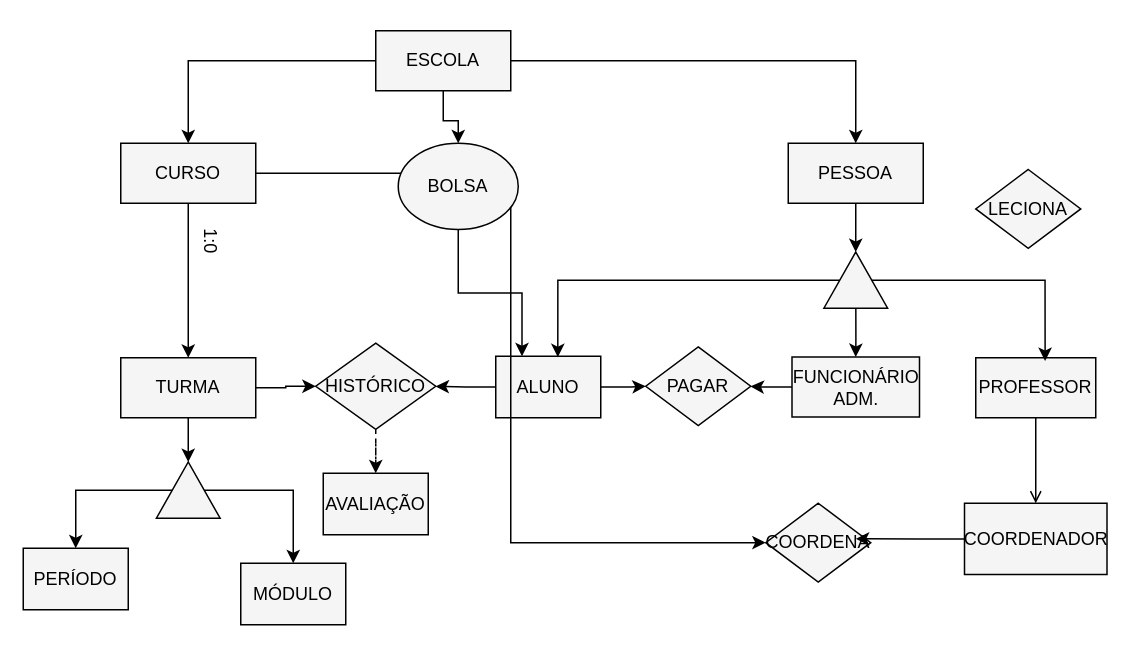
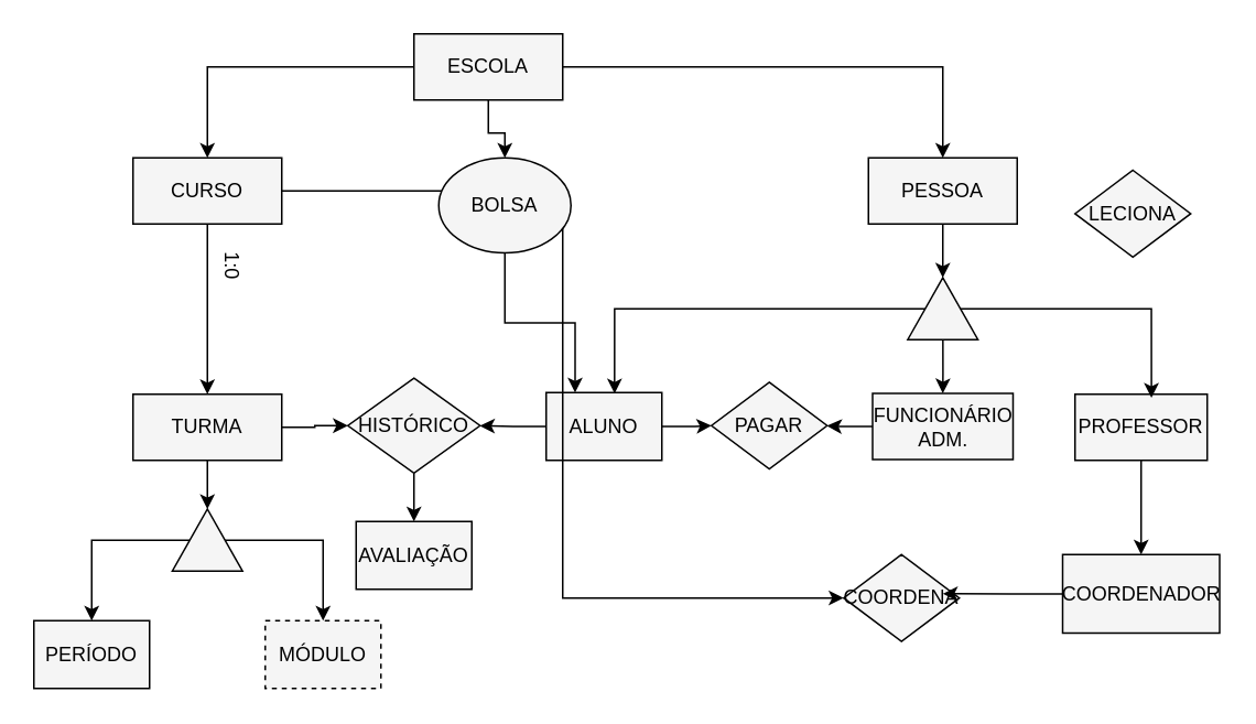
  <mxCell id="0" />
  <mxCell id="1" parent="0" />
  <mxCell id="2" style="edgeStyle=orthogonalEdgeStyle;rounded=0;orthogonalLoop=1;jettySize=auto;html=1;fontFamily=Helvetica;fontSize=12;fontColor=default;" edge="1" parent="1" source="5" target="9"><mxGeometry relative="1" as="geometry" /></mxCell>
  <mxCell id="3" style="edgeStyle=orthogonalEdgeStyle;rounded=0;orthogonalLoop=1;jettySize=auto;html=1;entryX=0.5;entryY=0;entryDx=0;entryDy=0;fontFamily=Helvetica;fontSize=12;fontColor=default;" edge="1" parent="1" source="5" target="25"><mxGeometry relative="1" as="geometry" /></mxCell>
  <mxCell id="4" style="edgeStyle=orthogonalEdgeStyle;rounded=0;orthogonalLoop=1;jettySize=auto;html=1;entryX=0.5;entryY=0;entryDx=0;entryDy=0;fontFamily=Helvetica;fontSize=12;fontColor=default;" edge="1" parent="1" source="5" target="35"><mxGeometry relative="1" as="geometry" /></mxCell>
  <mxCell id="5" value="&lt;font style=&quot;color: light-dark(rgb(0, 0, 0), rgb(0, 0, 0));&quot;&gt;ESCOLA&lt;/font&gt;" style="rounded=0;whiteSpace=wrap;html=1;fillColor=light-dark(#F5F5F5,#FFFFFF);strokeColor=light-dark(#000000,#000000);" vertex="1" parent="1"><mxGeometry x="250" y="20" width="90" height="40" as="geometry" /></mxCell>
  <mxCell id="6" style="edgeStyle=orthogonalEdgeStyle;rounded=0;orthogonalLoop=1;jettySize=auto;html=1;entryX=1;entryY=0.5;entryDx=0;entryDy=0;fontFamily=Helvetica;fontSize=12;fontColor=default;" edge="1" parent="1" source="9" target="8"><mxGeometry relative="1" as="geometry" /></mxCell>
  <mxCell id="7" style="edgeStyle=orthogonalEdgeStyle;rounded=0;orthogonalLoop=1;jettySize=auto;html=1;entryX=0.5;entryY=0;entryDx=0;entryDy=0;fontFamily=Helvetica;fontSize=12;fontColor=default;" edge="1" parent="1" source="8" target="16"><mxGeometry relative="1" as="geometry" /></mxCell>
  <mxCell id="8" value="" style="triangle;whiteSpace=wrap;html=1;rounded=0;strokeColor=default;align=center;verticalAlign=middle;fontFamily=Helvetica;fontSize=12;fontColor=default;fillColor=light-dark(#F5F5F5,#FFFFFF);rotation=-90;" vertex="1" parent="1"><mxGeometry x="551.25" y="165" width="37.5" height="42.5" as="geometry" /></mxCell>
  <mxCell id="9" value="&lt;font style=&quot;color: light-dark(rgb(0, 0, 0), rgb(0, 0, 0));&quot;&gt;PESSOA&lt;/font&gt;" style="rounded=0;whiteSpace=wrap;html=1;strokeColor=default;align=center;verticalAlign=middle;fontFamily=Helvetica;fontSize=12;fontColor=default;fillColor=light-dark(#F5F5F5,#FFFFFF);" vertex="1" parent="1"><mxGeometry x="525" y="95" width="90" height="40" as="geometry" /></mxCell>
  <mxCell id="10" value="" style="edgeStyle=orthogonalEdgeStyle;rounded=0;orthogonalLoop=1;jettySize=auto;html=1;fontFamily=Helvetica;fontSize=12;fontColor=default;" edge="1" parent="1" source="12" target="27"><mxGeometry relative="1" as="geometry" /></mxCell>
  <mxCell id="11" style="edgeStyle=orthogonalEdgeStyle;rounded=0;orthogonalLoop=1;jettySize=auto;html=1;entryX=0;entryY=0.5;entryDx=0;entryDy=0;fontFamily=Helvetica;fontSize=12;fontColor=default;" edge="1" parent="1" source="12" target="33"><mxGeometry relative="1" as="geometry" /></mxCell>
  <mxCell id="12" value="&lt;font style=&quot;color: light-dark(rgb(0, 0, 0), rgb(0, 0, 0));&quot;&gt;ALUNO&lt;/font&gt;" style="rounded=0;whiteSpace=wrap;html=1;strokeColor=default;align=center;verticalAlign=middle;fontFamily=Helvetica;fontSize=12;fontColor=default;fillColor=light-dark(#F5F5F5,#FFFFFF);" vertex="1" parent="1"><mxGeometry x="330" y="237" width="70" height="41" as="geometry" /></mxCell>
- <mxCell id="13" value="" style="edgeStyle=orthogonalEdgeStyle;rounded=0;orthogonalLoop=1;jettySize=auto;html=1;fontFamily=Helvetica;fontSize=12;fontColor=default;endArrow=open;" edge="1" parent="1" source="14" target="36"><mxGeometry relative="1" as="geometry" /></mxCell>
+ <mxCell id="13" value="" style="edgeStyle=orthogonalEdgeStyle;rounded=0;orthogonalLoop=1;jettySize=auto;html=1;fontFamily=Helvetica;fontSize=12;fontColor=default;" edge="1" parent="1" source="14" target="36"><mxGeometry relative="1" as="geometry" /></mxCell>
  <mxCell id="14" value="&lt;font style=&quot;color: light-dark(rgb(0, 0, 0), rgb(0, 0, 0));&quot;&gt;PROFESSOR&lt;/font&gt;" style="rounded=0;whiteSpace=wrap;html=1;strokeColor=default;align=center;verticalAlign=middle;fontFamily=Helvetica;fontSize=12;fontColor=default;fillColor=light-dark(#F5F5F5,#FFFFFF);" vertex="1" parent="1"><mxGeometry x="650" y="238" width="80" height="40" as="geometry" /></mxCell>
  <mxCell id="15" style="edgeStyle=orthogonalEdgeStyle;rounded=0;orthogonalLoop=1;jettySize=auto;html=1;fontFamily=Helvetica;fontSize=12;fontColor=default;" edge="1" parent="1" source="16" target="33"><mxGeometry relative="1" as="geometry" /></mxCell>
  <mxCell id="16" value="&lt;font style=&quot;color: light-dark(rgb(0, 0, 0), rgb(0, 0, 0));&quot;&gt;FUNCIONÁRIO&lt;/font&gt;&lt;div&gt;&lt;font style=&quot;color: light-dark(rgb(0, 0, 0), rgb(0, 0, 0));&quot;&gt;ADM.&lt;/font&gt;&lt;/div&gt;" style="rounded=0;whiteSpace=wrap;html=1;strokeColor=default;align=center;verticalAlign=middle;fontFamily=Helvetica;fontSize=12;fontColor=default;fillColor=light-dark(#F5F5F5,#FFFFFF);" vertex="1" parent="1"><mxGeometry x="527.5" y="237.5" width="85" height="40" as="geometry" /></mxCell>
  <mxCell id="17" style="edgeStyle=orthogonalEdgeStyle;rounded=0;orthogonalLoop=1;jettySize=auto;html=1;entryX=0.591;entryY=0.015;entryDx=0;entryDy=0;entryPerimeter=0;fontFamily=Helvetica;fontSize=12;fontColor=default;" edge="1" parent="1" source="8" target="12"><mxGeometry relative="1" as="geometry" /></mxCell>
  <mxCell id="18" style="edgeStyle=orthogonalEdgeStyle;rounded=0;orthogonalLoop=1;jettySize=auto;html=1;entryX=0.578;entryY=0.055;entryDx=0;entryDy=0;entryPerimeter=0;fontFamily=Helvetica;fontSize=12;fontColor=default;" edge="1" parent="1" source="8" target="14"><mxGeometry relative="1" as="geometry" /></mxCell>
  <mxCell id="19" style="edgeStyle=orthogonalEdgeStyle;rounded=0;orthogonalLoop=1;jettySize=auto;html=1;entryX=0;entryY=0.5;entryDx=0;entryDy=0;fontFamily=Helvetica;fontSize=12;fontColor=default;" edge="1" parent="1" source="21" target="27"><mxGeometry relative="1" as="geometry" /></mxCell>
  <mxCell id="20" style="edgeStyle=orthogonalEdgeStyle;rounded=0;orthogonalLoop=1;jettySize=auto;html=1;entryX=1;entryY=0.5;entryDx=0;entryDy=0;fontFamily=Helvetica;fontSize=12;fontColor=default;" edge="1" parent="1" source="21" target="32"><mxGeometry relative="1" as="geometry" /></mxCell>
  <mxCell id="21" value="&lt;font style=&quot;color: light-dark(rgb(0, 0, 0), rgb(0, 0, 0));&quot;&gt;TURMA&lt;/font&gt;" style="rounded=0;whiteSpace=wrap;html=1;strokeColor=default;align=center;verticalAlign=middle;fontFamily=Helvetica;fontSize=12;fontColor=default;fillColor=light-dark(#F5F5F5,#FFFFFF);" vertex="1" parent="1"><mxGeometry x="80" y="238" width="90" height="40" as="geometry" /></mxCell>
  <mxCell id="22" style="edgeStyle=orthogonalEdgeStyle;rounded=0;orthogonalLoop=1;jettySize=auto;html=1;exitX=0.5;exitY=1;exitDx=0;exitDy=0;fontFamily=Helvetica;fontSize=12;fontColor=default;" edge="1" parent="1" source="16" target="16"><mxGeometry relative="1" as="geometry" /></mxCell>
  <mxCell id="23" style="edgeStyle=orthogonalEdgeStyle;rounded=0;orthogonalLoop=1;jettySize=auto;html=1;entryX=0.5;entryY=0;entryDx=0;entryDy=0;fontFamily=Helvetica;fontSize=12;fontColor=default;" edge="1" parent="1" source="25" target="21"><mxGeometry relative="1" as="geometry" /></mxCell>
  <mxCell id="24" style="edgeStyle=orthogonalEdgeStyle;rounded=0;orthogonalLoop=1;jettySize=auto;html=1;entryX=0;entryY=0.5;entryDx=0;entryDy=0;fontFamily=Helvetica;fontSize=12;fontColor=default;" edge="1" parent="1" source="25" target="40"><mxGeometry relative="1" as="geometry" /></mxCell>
  <mxCell id="25" value="&lt;font style=&quot;color: light-dark(rgb(0, 0, 0), rgb(0, 0, 0));&quot;&gt;CURSO&lt;/font&gt;" style="rounded=0;whiteSpace=wrap;html=1;strokeColor=default;align=center;verticalAlign=middle;fontFamily=Helvetica;fontSize=12;fontColor=default;fillColor=light-dark(#F5F5F5,#FFFFFF);" vertex="1" parent="1"><mxGeometry x="80" y="95" width="90" height="40" as="geometry" /></mxCell>
- <mxCell id="26" style="edgeStyle=orthogonalEdgeStyle;rounded=0;orthogonalLoop=1;jettySize=auto;html=1;entryX=0.5;entryY=0;entryDx=0;entryDy=0;fontFamily=Helvetica;fontSize=12;fontColor=default;dashed=1;" edge="1" parent="1" source="27" target="38"><mxGeometry relative="1" as="geometry" /></mxCell>
+ <mxCell id="26" style="edgeStyle=orthogonalEdgeStyle;rounded=0;orthogonalLoop=1;jettySize=auto;html=1;entryX=0.5;entryY=0;entryDx=0;entryDy=0;fontFamily=Helvetica;fontSize=12;fontColor=default;" edge="1" parent="1" source="27" target="38"><mxGeometry relative="1" as="geometry" /></mxCell>
  <mxCell id="27" value="&lt;font style=&quot;color: light-dark(rgb(0, 0, 0), rgb(0, 0, 0));&quot;&gt;HISTÓRICO&lt;/font&gt;" style="rhombus;whiteSpace=wrap;html=1;fillColor=light-dark(#F5F5F5,#FFFFFF);rounded=0;" vertex="1" parent="1"><mxGeometry x="210" y="228.25" width="80" height="57.5" as="geometry" /></mxCell>
- <mxCell id="28" value="&lt;font style=&quot;color: light-dark(rgb(0, 0, 0), rgb(0, 0, 0));&quot;&gt;MÓDULO&lt;/font&gt;" style="rounded=0;whiteSpace=wrap;html=1;strokeColor=default;align=center;verticalAlign=middle;fontFamily=Helvetica;fontSize=12;fontColor=default;fillColor=light-dark(#F5F5F5,#FFFFFF);" vertex="1" parent="1"><mxGeometry x="160" y="375" width="70" height="41" as="geometry" /></mxCell>
- <mxCell id="29" value="&lt;font style=&quot;color: light-dark(rgb(0, 0, 0), rgb(0, 0, 0));&quot;&gt;PERÍODO&lt;/font&gt;" style="rounded=0;whiteSpace=wrap;html=1;strokeColor=default;align=center;verticalAlign=middle;fontFamily=Helvetica;fontSize=12;fontColor=default;fillColor=light-dark(#F5F5F5,#FFFFFF);" vertex="1" parent="1"><mxGeometry x="15" y="365" width="70" height="41" as="geometry" /></mxCell>
+ <mxCell id="28" value="&lt;font style=&quot;color: light-dark(rgb(0, 0, 0), rgb(0, 0, 0));&quot;&gt;MÓDULO&lt;/font&gt;" style="rounded=0;whiteSpace=wrap;html=1;strokeColor=default;align=center;verticalAlign=middle;fontFamily=Helvetica;fontSize=12;fontColor=default;fillColor=light-dark(#F5F5F5,#FFFFFF);dashed=1;" vertex="1" parent="1"><mxGeometry x="160" y="375" width="70" height="41" as="geometry" /></mxCell>
+ <mxCell id="29" value="&lt;font style=&quot;color: light-dark(rgb(0, 0, 0), rgb(0, 0, 0));&quot;&gt;PERÍODO&lt;/font&gt;" style="rounded=0;whiteSpace=wrap;html=1;strokeColor=default;align=center;verticalAlign=middle;fontFamily=Helvetica;fontSize=12;fontColor=default;fillColor=light-dark(#F5F5F5,#FFFFFF);" vertex="1" parent="1"><mxGeometry x="20" y="375" width="70" height="41" as="geometry" /></mxCell>
  <mxCell id="30" style="edgeStyle=orthogonalEdgeStyle;rounded=0;orthogonalLoop=1;jettySize=auto;html=1;entryX=0.5;entryY=0;entryDx=0;entryDy=0;fontFamily=Helvetica;fontSize=12;fontColor=default;" edge="1" parent="1" source="32" target="28"><mxGeometry relative="1" as="geometry" /></mxCell>
  <mxCell id="31" style="edgeStyle=orthogonalEdgeStyle;rounded=0;orthogonalLoop=1;jettySize=auto;html=1;entryX=0.5;entryY=0;entryDx=0;entryDy=0;fontFamily=Helvetica;fontSize=12;fontColor=default;" edge="1" parent="1" source="32" target="29"><mxGeometry relative="1" as="geometry" /></mxCell>
  <mxCell id="32" value="" style="triangle;whiteSpace=wrap;html=1;rounded=0;strokeColor=default;align=center;verticalAlign=middle;fontFamily=Helvetica;fontSize=12;fontColor=default;fillColor=light-dark(#F5F5F5,#FFFFFF);rotation=-90;" vertex="1" parent="1"><mxGeometry x="106.25" y="305" width="37.5" height="42.5" as="geometry" /></mxCell>
  <mxCell id="33" value="&lt;font style=&quot;color: light-dark(rgb(0, 0, 0), rgb(0, 0, 0));&quot;&gt;PAGAR&lt;/font&gt;" style="rhombus;whiteSpace=wrap;html=1;fillColor=light-dark(#F5F5F5,#FFFFFF);rounded=0;" vertex="1" parent="1"><mxGeometry x="430" y="230.75" width="70" height="52.5" as="geometry" /></mxCell>
  <mxCell id="34" style="edgeStyle=orthogonalEdgeStyle;rounded=0;orthogonalLoop=1;jettySize=auto;html=1;entryX=0.25;entryY=0;entryDx=0;entryDy=0;fontFamily=Helvetica;fontSize=12;fontColor=default;" edge="1" parent="1" source="35" target="12"><mxGeometry relative="1" as="geometry" /></mxCell>
  <mxCell id="35" value="&lt;font style=&quot;color: light-dark(rgb(0, 0, 0), rgb(0, 0, 0));&quot;&gt;BOLSA&lt;/font&gt;" style="ellipse;whiteSpace=wrap;html=1;fillColor=light-dark(#F5F5F5,#FFFFFF);" vertex="1" parent="1"><mxGeometry x="265" y="95" width="80" height="57.5" as="geometry" /></mxCell>
  <mxCell id="36" value="&lt;font style=&quot;color: light-dark(rgb(0, 0, 0), rgb(0, 0, 0));&quot;&gt;COORDENADOR&lt;/font&gt;" style="whiteSpace=wrap;html=1;fillColor=light-dark(#F5F5F5,#FFFFFF);rounded=0;" vertex="1" parent="1"><mxGeometry x="642.5" y="335" width="95" height="47.5" as="geometry" /></mxCell>
  <mxCell id="37" value="1:0" style="text;html=1;align=center;verticalAlign=middle;resizable=0;points=[];autosize=1;strokeColor=none;fillColor=none;fontFamily=Helvetica;fontSize=12;fontColor=default;rotation=90;" vertex="1" parent="1"><mxGeometry x="120" y="145" width="40" height="30" as="geometry" /></mxCell>
  <mxCell id="38" value="&lt;font style=&quot;color: light-dark(rgb(0, 0, 0), rgb(0, 0, 0));&quot;&gt;AVALIAÇÃO&lt;/font&gt;" style="rounded=0;whiteSpace=wrap;html=1;strokeColor=default;align=center;verticalAlign=middle;fontFamily=Helvetica;fontSize=12;fontColor=default;fillColor=light-dark(#F5F5F5,#FFFFFF);" vertex="1" parent="1"><mxGeometry x="215" y="315" width="70" height="41" as="geometry" /></mxCell>
- <mxCell id="39" value="&lt;font style=&quot;color: light-dark(rgb(0, 0, 0), rgb(0, 0, 0));&quot;&gt;LECIONA&lt;/font&gt;" style="rhombus;whiteSpace=wrap;html=1;fillColor=light-dark(#F5F5F5,#FFFFFF);rounded=0;" vertex="1" parent="1"><mxGeometry x="650" y="112.5" width="70" height="52.5" as="geometry" /></mxCell>
+ <mxCell id="39" value="&lt;font style=&quot;color: light-dark(rgb(0, 0, 0), rgb(0, 0, 0));&quot;&gt;LECIONA&lt;/font&gt;" style="rhombus;whiteSpace=wrap;html=1;fillColor=light-dark(#F5F5F5,#FFFFFF);rounded=0;" vertex="1" parent="1"><mxGeometry x="650" y="102.5" width="70" height="52.5" as="geometry" /></mxCell>
  <mxCell id="40" value="&lt;font style=&quot;color: light-dark(rgb(0, 0, 0), rgb(0, 0, 0));&quot;&gt;COORDENA&lt;/font&gt;" style="rhombus;whiteSpace=wrap;html=1;fillColor=light-dark(#F5F5F5,#FFFFFF);rounded=0;" vertex="1" parent="1"><mxGeometry x="510" y="335" width="70" height="52.5" as="geometry" /></mxCell>
  <mxCell id="41" style="edgeStyle=orthogonalEdgeStyle;rounded=0;orthogonalLoop=1;jettySize=auto;html=1;entryX=0.857;entryY=0.452;entryDx=0;entryDy=0;entryPerimeter=0;fontFamily=Helvetica;fontSize=12;fontColor=default;" edge="1" parent="1" source="36" target="40"><mxGeometry relative="1" as="geometry" /></mxCell>
